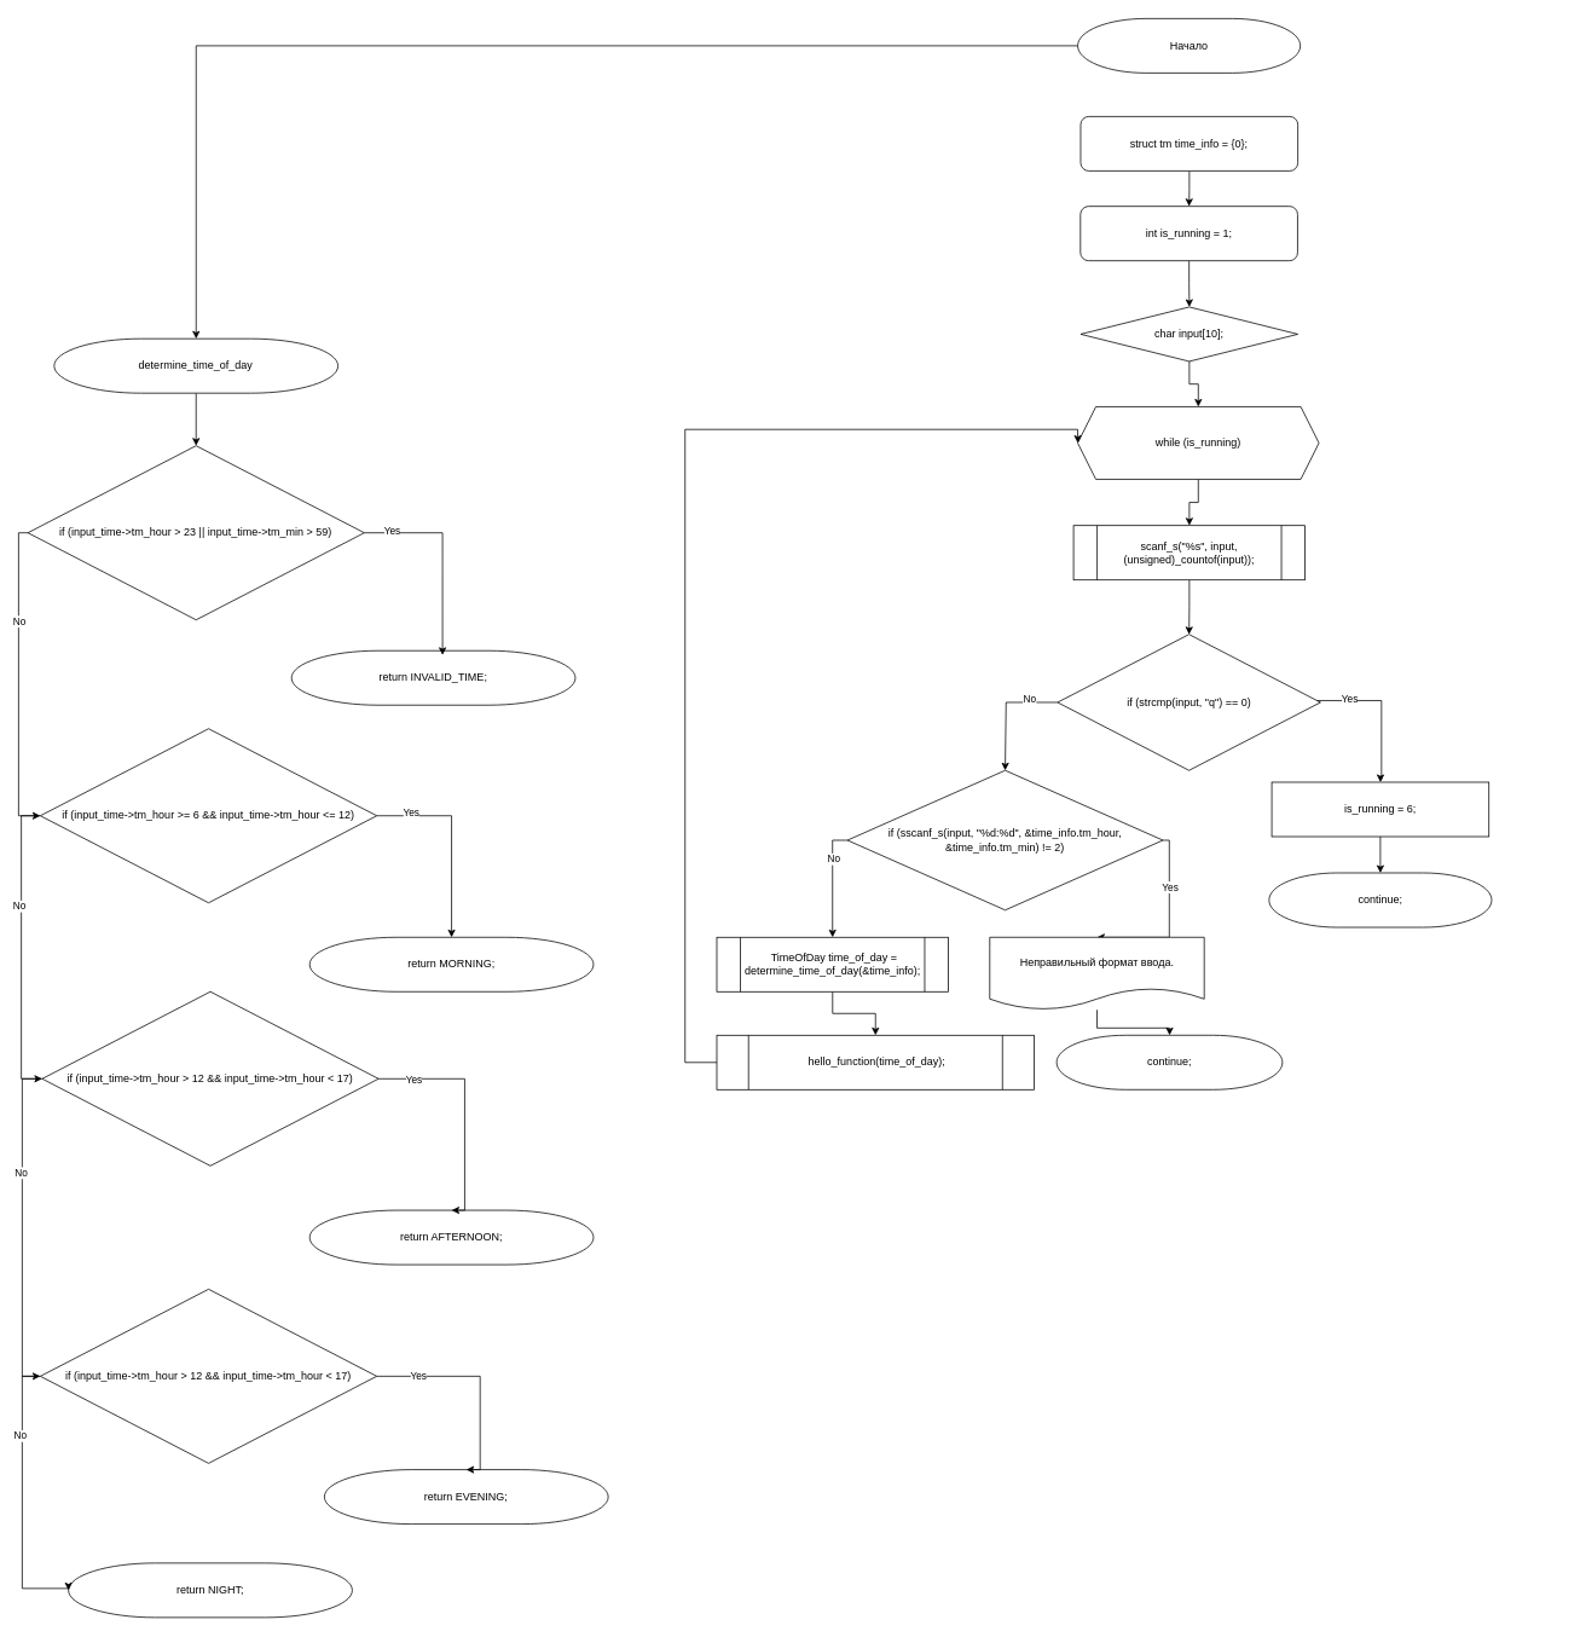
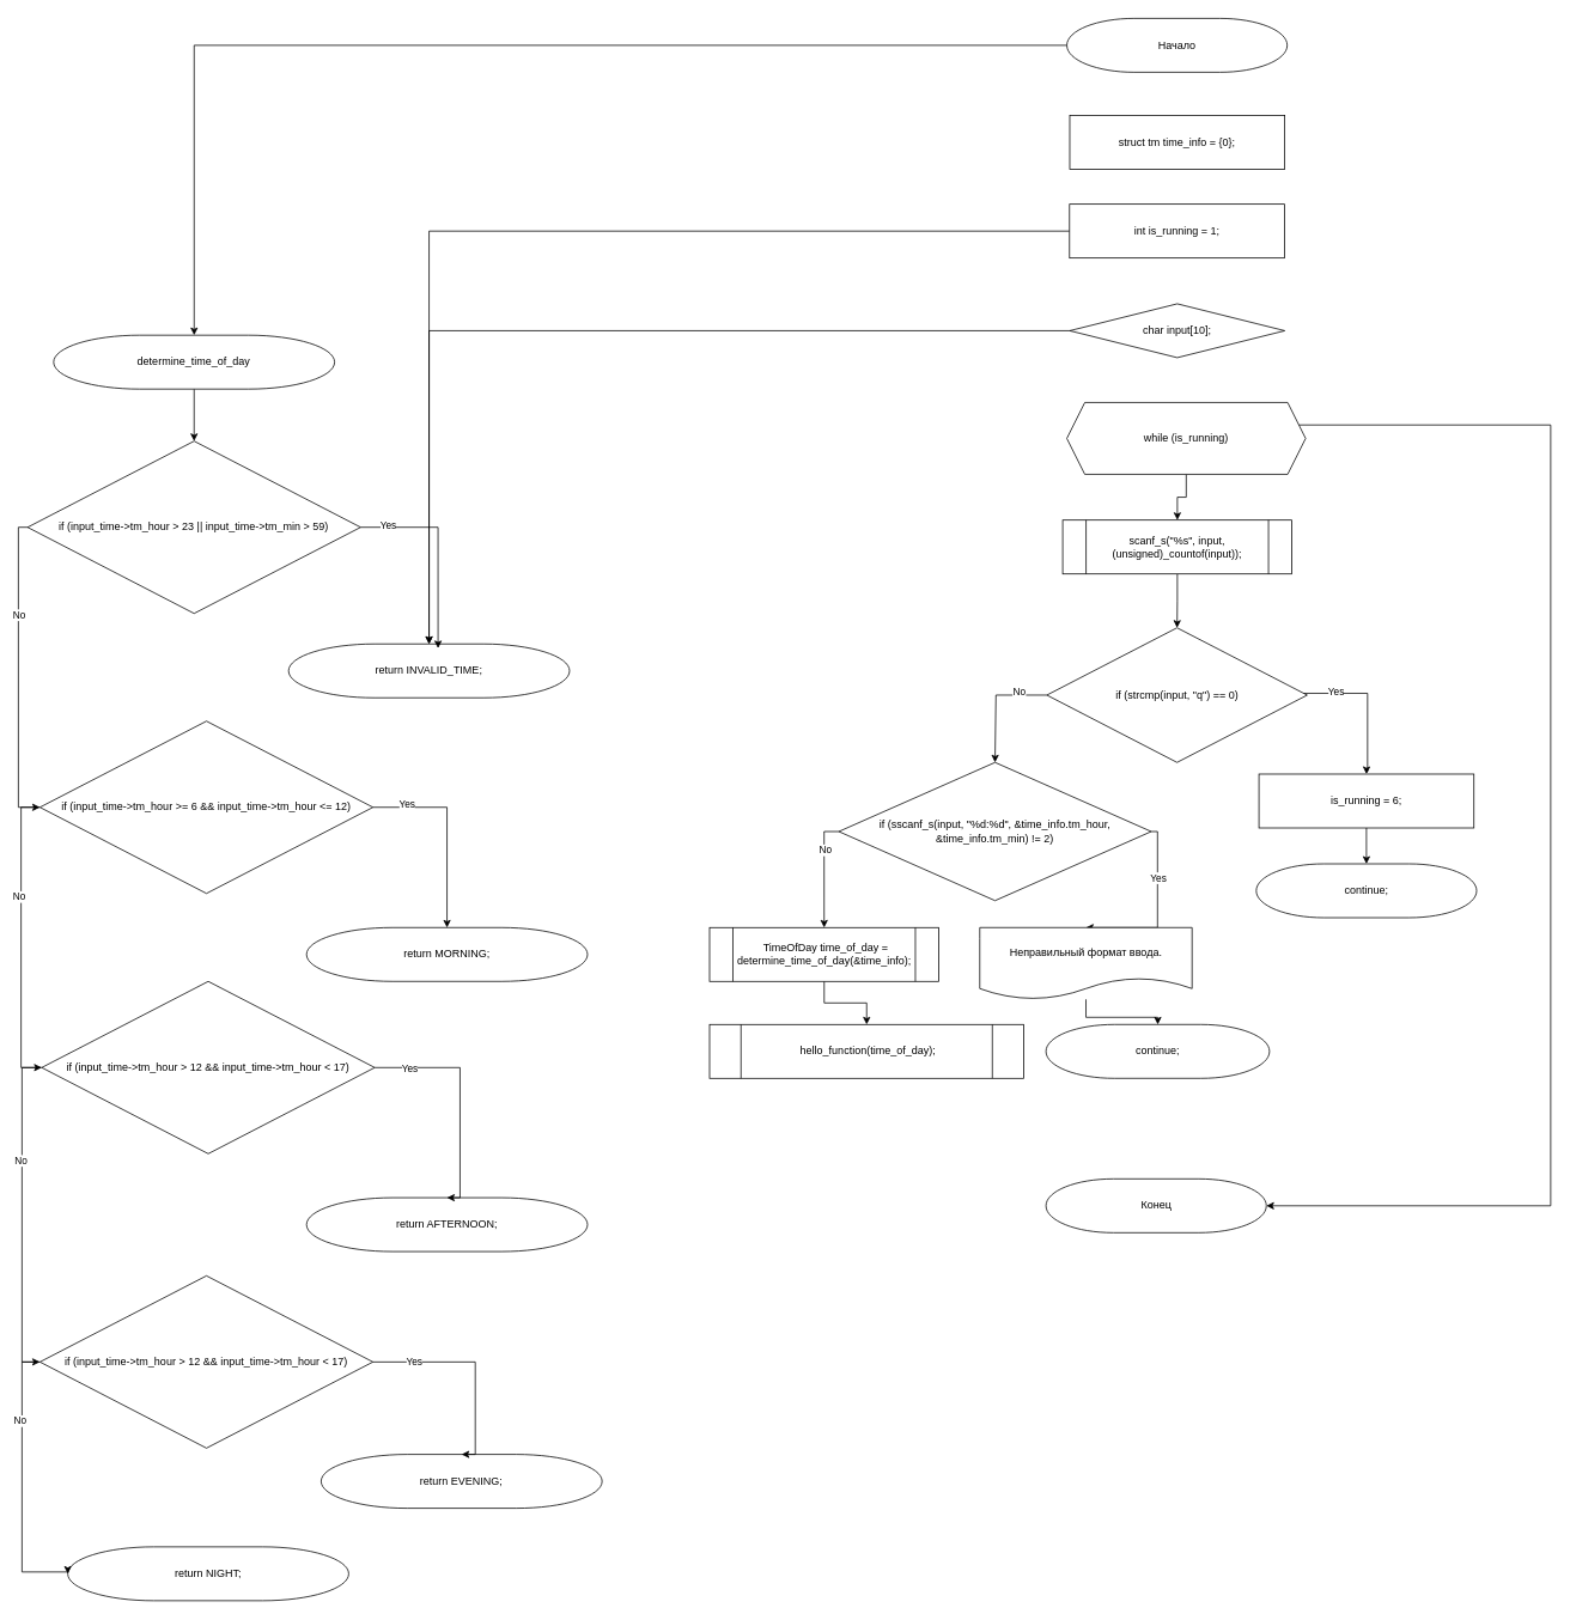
  <mxCell id="0" />
  <mxCell id="1" parent="0" />
  <mxCell id="2" value="" style="edgeStyle=orthogonalEdgeStyle;rounded=0;orthogonalLoop=1;jettySize=auto;html=1;" parent="1" source="3" target="37" edge="1"><mxGeometry relative="1" as="geometry" /></mxCell>
  <mxCell id="3" value="Начало" style="strokeWidth=1;html=1;shape=mxgraph.flowchart.terminator;whiteSpace=wrap;" parent="1" vertex="1"><mxGeometry x="1188" y="20" width="245.5" height="60" as="geometry" /></mxCell>
- <mxCell id="4" value="" style="edgeStyle=orthogonalEdgeStyle;rounded=0;orthogonalLoop=1;jettySize=auto;html=1;" edge="1" parent="1" source="5" target="7"><mxGeometry relative="1" as="geometry" /></mxCell>
- <mxCell id="5" value="struct tm time_info = {0};" style="whiteSpace=wrap;html=1;rounded=1;" parent="1" vertex="1"><mxGeometry x="1191.25" y="128" width="239.5" height="60" as="geometry" /></mxCell>
- <mxCell id="6" value="" style="edgeStyle=orthogonalEdgeStyle;rounded=0;orthogonalLoop=1;jettySize=auto;html=1;" edge="1" parent="1" source="7" target="9"><mxGeometry relative="1" as="geometry" /></mxCell>
- <mxCell id="7" value="int is_running = 1;" style="whiteSpace=wrap;html=1;rounded=1;" vertex="1" parent="1"><mxGeometry x="1191" y="227" width="239.5" height="60" as="geometry" /></mxCell>
- <mxCell id="8" value="" style="edgeStyle=orthogonalEdgeStyle;rounded=0;orthogonalLoop=1;jettySize=auto;html=1;" edge="1" parent="1" source="9" target="12"><mxGeometry relative="1" as="geometry" /></mxCell>
+ <mxCell id="5" value="struct tm time_info = {0};" style="rounded=0;whiteSpace=wrap;html=1;" parent="1" vertex="1"><mxGeometry x="1191.25" y="128" width="239.5" height="60" as="geometry" /></mxCell>
+ <mxCell id="6" value="" style="edgeStyle=orthogonalEdgeStyle;rounded=0;orthogonalLoop=1;jettySize=auto;html=1;" edge="1" parent="1" source="7" target="41"><mxGeometry relative="1" as="geometry" /></mxCell>
+ <mxCell id="7" value="int is_running = 1;" style="rounded=0;whiteSpace=wrap;html=1;" vertex="1" parent="1"><mxGeometry x="1191" y="227" width="239.5" height="60" as="geometry" /></mxCell>
+ <mxCell id="8" value="" style="edgeStyle=orthogonalEdgeStyle;rounded=0;orthogonalLoop=1;jettySize=auto;html=1;" edge="1" parent="1" source="9" target="41"><mxGeometry relative="1" as="geometry" /></mxCell>
  <mxCell id="9" value="char input[10];" style="rhombus;whiteSpace=wrap;html=1;" vertex="1" parent="1"><mxGeometry x="1191.25" y="338" width="239.5" height="60" as="geometry" /></mxCell>
  <mxCell id="10" value="" style="edgeStyle=orthogonalEdgeStyle;rounded=0;orthogonalLoop=1;jettySize=auto;html=1;" edge="1" parent="1" source="12" target="14"><mxGeometry relative="1" as="geometry" /></mxCell>
+ <mxCell id="11" style="edgeStyle=orthogonalEdgeStyle;rounded=0;orthogonalLoop=1;jettySize=auto;html=1;entryX=1;entryY=0.5;entryDx=0;entryDy=0;entryPerimeter=0;" edge="1" parent="1" source="12" target="35"><mxGeometry relative="1" as="geometry"><mxPoint x="1750.963" y="1223.473" as="targetPoint" /><Array as="points"><mxPoint x="1727" y="473" /><mxPoint x="1727" y="1343" /></Array></mxGeometry></mxCell>
  <mxCell id="12" value="while (is_running)" style="shape=hexagon;perimeter=hexagonPerimeter2;whiteSpace=wrap;html=1;fixedSize=1;" vertex="1" parent="1"><mxGeometry x="1188" y="448" width="266" height="80" as="geometry" /></mxCell>
  <mxCell id="13" value="" style="edgeStyle=orthogonalEdgeStyle;rounded=0;orthogonalLoop=1;jettySize=auto;html=1;" edge="1" parent="1" source="14" target="17"><mxGeometry relative="1" as="geometry" /></mxCell>
  <mxCell id="14" value="scanf_s(&quot;%s&quot;, input, (unsigned)_countof(input));" style="shape=process;whiteSpace=wrap;html=1;backgroundOutline=1;" vertex="1" parent="1"><mxGeometry x="1183.38" y="579" width="255.25" height="60" as="geometry" /></mxCell>
  <mxCell id="15" style="edgeStyle=orthogonalEdgeStyle;rounded=0;orthogonalLoop=1;jettySize=auto;html=1;entryX=0.5;entryY=0;entryDx=0;entryDy=0;" edge="1" parent="1" source="17" target="27"><mxGeometry relative="1" as="geometry"><Array as="points"><mxPoint x="1109" y="774" /></Array></mxGeometry></mxCell>
  <mxCell id="16" value="No" style="edgeLabel;html=1;align=center;verticalAlign=middle;resizable=0;points=[];" vertex="1" connectable="0" parent="15"><mxGeometry x="-0.537" y="-4" relative="1" as="geometry"><mxPoint as="offset" /></mxGeometry></mxCell>
  <mxCell id="17" value="if (strcmp(input, &quot;q&quot;) == 0)" style="rhombus;whiteSpace=wrap;html=1;" vertex="1" parent="1"><mxGeometry x="1165.75" y="699" width="290" height="150" as="geometry" /></mxCell>
  <mxCell id="18" value="" style="edgeStyle=orthogonalEdgeStyle;rounded=0;orthogonalLoop=1;jettySize=auto;html=1;" edge="1" parent="1" source="19" target="20"><mxGeometry relative="1" as="geometry" /></mxCell>
  <mxCell id="19" value="is_running = 6;" style="rounded=0;whiteSpace=wrap;html=1;" vertex="1" parent="1"><mxGeometry x="1402" y="862" width="239.5" height="60" as="geometry" /></mxCell>
  <mxCell id="20" value="continue;" style="strokeWidth=1;html=1;shape=mxgraph.flowchart.terminator;whiteSpace=wrap;" vertex="1" parent="1"><mxGeometry x="1399" y="962" width="245.5" height="60" as="geometry" /></mxCell>
  <mxCell id="21" style="edgeStyle=orthogonalEdgeStyle;rounded=0;orthogonalLoop=1;jettySize=auto;html=1;entryX=0.5;entryY=0;entryDx=0;entryDy=0;" edge="1" parent="1" source="17" target="19"><mxGeometry relative="1" as="geometry"><Array as="points"><mxPoint x="1523" y="772" /><mxPoint x="1523" y="859" /></Array></mxGeometry></mxCell>
  <mxCell id="22" value="Yes" style="edgeLabel;html=1;align=center;verticalAlign=middle;resizable=0;points=[];" vertex="1" connectable="0" parent="21"><mxGeometry x="-0.551" y="3" relative="1" as="geometry"><mxPoint as="offset" /></mxGeometry></mxCell>
  <mxCell id="23" style="edgeStyle=orthogonalEdgeStyle;rounded=0;orthogonalLoop=1;jettySize=auto;html=1;entryX=0.5;entryY=0;entryDx=0;entryDy=0;" edge="1" parent="1" source="27" target="29"><mxGeometry relative="1" as="geometry"><Array as="points"><mxPoint x="1289" y="926" /></Array></mxGeometry></mxCell>
  <mxCell id="24" value="Yes" style="edgeLabel;html=1;align=center;verticalAlign=middle;resizable=0;points=[];" vertex="1" connectable="0" parent="23"><mxGeometry x="-0.397" relative="1" as="geometry"><mxPoint as="offset" /></mxGeometry></mxCell>
  <mxCell id="25" style="edgeStyle=orthogonalEdgeStyle;rounded=0;orthogonalLoop=1;jettySize=auto;html=1;entryX=0.5;entryY=0;entryDx=0;entryDy=0;" edge="1" parent="1" source="27" target="32"><mxGeometry relative="1" as="geometry"><Array as="points"><mxPoint x="918" y="926" /></Array></mxGeometry></mxCell>
  <mxCell id="26" value="No" style="edgeLabel;html=1;align=center;verticalAlign=middle;resizable=0;points=[];" vertex="1" connectable="0" parent="25"><mxGeometry x="-0.399" y="1" relative="1" as="geometry"><mxPoint as="offset" /></mxGeometry></mxCell>
  <mxCell id="27" value="if (sscanf_s(input, &quot;%d:%d&quot;, &amp;amp;time_info.tm_hour, &amp;amp;time_info.tm_min) != 2)" style="rhombus;whiteSpace=wrap;html=1;" vertex="1" parent="1"><mxGeometry x="934" y="849" width="348" height="154" as="geometry" /></mxCell>
  <mxCell id="28" value="" style="edgeStyle=orthogonalEdgeStyle;rounded=0;orthogonalLoop=1;jettySize=auto;html=1;" edge="1" parent="1" source="29" target="30"><mxGeometry relative="1" as="geometry" /></mxCell>
  <mxCell id="29" value="Неправильный формат ввода." style="shape=document;whiteSpace=wrap;html=1;boundedLbl=1;" vertex="1" parent="1"><mxGeometry x="1091" y="1033" width="236.5" height="80" as="geometry" /></mxCell>
  <mxCell id="30" value="continue;" style="strokeWidth=1;html=1;shape=mxgraph.flowchart.terminator;whiteSpace=wrap;" vertex="1" parent="1"><mxGeometry x="1164.75" y="1141" width="249" height="60" as="geometry" /></mxCell>
  <mxCell id="31" value="" style="edgeStyle=orthogonalEdgeStyle;rounded=0;orthogonalLoop=1;jettySize=auto;html=1;" edge="1" parent="1" source="32" target="34"><mxGeometry relative="1" as="geometry" /></mxCell>
  <mxCell id="32" value="&amp;nbsp;TimeOfDay time_of_day = determine_time_of_day(&amp;amp;time_info);" style="shape=process;whiteSpace=wrap;html=1;backgroundOutline=1;" vertex="1" parent="1"><mxGeometry x="790" y="1033" width="255.25" height="60" as="geometry" /></mxCell>
- <mxCell id="33" style="edgeStyle=orthogonalEdgeStyle;rounded=0;orthogonalLoop=1;jettySize=auto;html=1;entryX=0;entryY=0.5;entryDx=0;entryDy=0;" edge="1" parent="1" source="34" target="12"><mxGeometry relative="1" as="geometry"><Array as="points"><mxPoint y="1171" x="755" /><mxPoint y="473" x="755" /></Array></mxGeometry></mxCell>
  <mxCell id="34" value="&amp;nbsp;hello_function(time_of_day);" style="shape=process;whiteSpace=wrap;html=1;backgroundOutline=1;" vertex="1" parent="1"><mxGeometry x="790" y="1141" width="350" height="60" as="geometry" /></mxCell>
+ <mxCell id="35" value="Конец" style="strokeWidth=1;html=1;shape=mxgraph.flowchart.terminator;whiteSpace=wrap;" vertex="1" parent="1"><mxGeometry x="1164.75" y="1313" width="245.5" height="60" as="geometry" /></mxCell>
  <mxCell id="36" value="" style="edgeStyle=orthogonalEdgeStyle;rounded=0;orthogonalLoop=1;jettySize=auto;html=1;" edge="1" parent="1" source="37" target="40"><mxGeometry relative="1" as="geometry" /></mxCell>
  <mxCell id="37" value="determine_time_of_day" style="strokeWidth=1;html=1;shape=mxgraph.flowchart.terminator;whiteSpace=wrap;" vertex="1" parent="1"><mxGeometry x="59.25" y="373" width="313" height="60" as="geometry" /></mxCell>
  <mxCell id="38" style="edgeStyle=orthogonalEdgeStyle;rounded=0;orthogonalLoop=1;jettySize=auto;html=1;entryX=0;entryY=0.5;entryDx=0;entryDy=0;" edge="1" parent="1" source="40" target="44"><mxGeometry relative="1" as="geometry"><Array as="points"><mxPoint x="20" y="587" /><mxPoint x="20" y="899" /></Array></mxGeometry></mxCell>
  <mxCell id="39" value="No" style="edgeLabel;html=1;align=center;verticalAlign=middle;resizable=0;points=[];" vertex="1" connectable="0" parent="38"><mxGeometry x="-0.377" relative="1" as="geometry"><mxPoint as="offset" /></mxGeometry></mxCell>
  <mxCell id="40" value="if (input_time-&amp;gt;tm_hour &amp;gt; 23 || input_time-&amp;gt;tm_min &amp;gt; 59)" style="rhombus;whiteSpace=wrap;html=1;" vertex="1" parent="1"><mxGeometry x="30.25" y="491" width="371" height="192" as="geometry" /></mxCell>
  <mxCell id="41" value="return INVALID_TIME;" style="strokeWidth=1;html=1;shape=mxgraph.flowchart.terminator;whiteSpace=wrap;" vertex="1" parent="1"><mxGeometry x="321" y="717" width="313" height="60" as="geometry" /></mxCell>
  <mxCell id="42" style="edgeStyle=orthogonalEdgeStyle;rounded=0;orthogonalLoop=1;jettySize=auto;html=1;entryX=0;entryY=0.5;entryDx=0;entryDy=0;" edge="1" parent="1" source="44" target="52"><mxGeometry relative="1" as="geometry"><Array as="points"><mxPoint x="23" y="899" /><mxPoint x="23" y="1189" /></Array></mxGeometry></mxCell>
  <mxCell id="43" value="No" style="edgeLabel;html=1;align=center;verticalAlign=middle;resizable=0;points=[];" vertex="1" connectable="0" parent="42"><mxGeometry x="-0.282" y="-3" relative="1" as="geometry"><mxPoint as="offset" /></mxGeometry></mxCell>
  <mxCell id="44" value="if (input_time-&amp;gt;tm_hour &amp;gt;= 6 &amp;amp;&amp;amp; input_time-&amp;gt;tm_hour &amp;lt;= 12)" style="rhombus;whiteSpace=wrap;html=1;" vertex="1" parent="1"><mxGeometry x="44" y="803" width="371" height="192" as="geometry" /></mxCell>
  <mxCell id="45" style="edgeStyle=orthogonalEdgeStyle;rounded=0;orthogonalLoop=1;jettySize=auto;html=1;entryX=0.532;entryY=0.08;entryDx=0;entryDy=0;entryPerimeter=0;" edge="1" parent="1" source="40" target="41"><mxGeometry relative="1" as="geometry"><Array as="points"><mxPoint x="488" y="587" /></Array></mxGeometry></mxCell>
  <mxCell id="46" value="Yes" style="edgeLabel;html=1;align=center;verticalAlign=middle;resizable=0;points=[];" vertex="1" connectable="0" parent="45"><mxGeometry x="-0.731" y="3" relative="1" as="geometry"><mxPoint as="offset" /></mxGeometry></mxCell>
  <mxCell id="47" value="return MORNING;" style="strokeWidth=1;html=1;shape=mxgraph.flowchart.terminator;whiteSpace=wrap;" vertex="1" parent="1"><mxGeometry x="341" y="1033" width="313" height="60" as="geometry" /></mxCell>
  <mxCell id="48" style="edgeStyle=orthogonalEdgeStyle;rounded=0;orthogonalLoop=1;jettySize=auto;html=1;entryX=0.5;entryY=0;entryDx=0;entryDy=0;entryPerimeter=0;" edge="1" parent="1" source="44" target="47"><mxGeometry relative="1" as="geometry"><Array as="points"><mxPoint x="498" y="899" /></Array></mxGeometry></mxCell>
  <mxCell id="49" value="Yes" style="edgeLabel;html=1;align=center;verticalAlign=middle;resizable=0;points=[];" vertex="1" connectable="0" parent="48"><mxGeometry x="-0.657" y="4" relative="1" as="geometry"><mxPoint as="offset" /></mxGeometry></mxCell>
  <mxCell id="50" style="edgeStyle=orthogonalEdgeStyle;rounded=0;orthogonalLoop=1;jettySize=auto;html=1;entryX=0;entryY=0.5;entryDx=0;entryDy=0;" edge="1" parent="1" source="52" target="56"><mxGeometry relative="1" as="geometry"><Array as="points"><mxPoint x="24" y="1189" /><mxPoint x="24" y="1517" /></Array></mxGeometry></mxCell>
  <mxCell id="51" value="No" style="edgeLabel;html=1;align=center;verticalAlign=middle;resizable=0;points=[];" vertex="1" connectable="0" parent="50"><mxGeometry x="-0.325" y="-2" relative="1" as="geometry"><mxPoint as="offset" /></mxGeometry></mxCell>
  <mxCell id="52" value="if (input_time-&amp;gt;tm_hour &amp;gt; 12 &amp;amp;&amp;amp; input_time-&amp;gt;tm_hour &amp;lt; 17)" style="rhombus;whiteSpace=wrap;html=1;" vertex="1" parent="1"><mxGeometry x="46" y="1093" width="371" height="192" as="geometry" /></mxCell>
  <mxCell id="53" value="return AFTERNOON;" style="strokeWidth=1;html=1;shape=mxgraph.flowchart.terminator;whiteSpace=wrap;" vertex="1" parent="1"><mxGeometry x="341" y="1334" width="313" height="60" as="geometry" /></mxCell>
  <mxCell id="54" style="edgeStyle=orthogonalEdgeStyle;rounded=0;orthogonalLoop=1;jettySize=auto;html=1;entryX=0.5;entryY=0;entryDx=0;entryDy=0;entryPerimeter=0;" edge="1" parent="1" source="52" target="53"><mxGeometry relative="1" as="geometry"><Array as="points"><mxPoint x="512" y="1189" /></Array></mxGeometry></mxCell>
  <mxCell id="55" value="Yes" style="edgeLabel;html=1;align=center;verticalAlign=middle;resizable=0;points=[];" vertex="1" connectable="0" parent="54"><mxGeometry x="-0.698" y="-1" relative="1" as="geometry"><mxPoint as="offset" /></mxGeometry></mxCell>
  <mxCell id="56" value="if (input_time-&amp;gt;tm_hour &amp;gt; 12 &amp;amp;&amp;amp; input_time-&amp;gt;tm_hour &amp;lt; 17)" style="rhombus;whiteSpace=wrap;html=1;" vertex="1" parent="1"><mxGeometry x="44" y="1421" width="371" height="192" as="geometry" /></mxCell>
  <mxCell id="57" value="return EVENING;" style="strokeWidth=1;html=1;shape=mxgraph.flowchart.terminator;whiteSpace=wrap;" vertex="1" parent="1"><mxGeometry x="357.25" y="1620" width="313" height="60" as="geometry" /></mxCell>
  <mxCell id="58" style="edgeStyle=orthogonalEdgeStyle;rounded=0;orthogonalLoop=1;jettySize=auto;html=1;entryX=0.5;entryY=0;entryDx=0;entryDy=0;entryPerimeter=0;" edge="1" parent="1" source="56" target="57"><mxGeometry relative="1" as="geometry"><Array as="points"><mxPoint x="529" y="1517" /></Array></mxGeometry></mxCell>
  <mxCell id="59" value="Yes" style="edgeLabel;html=1;align=center;verticalAlign=middle;resizable=0;points=[];" vertex="1" connectable="0" parent="58"><mxGeometry x="-0.614" y="1" relative="1" as="geometry"><mxPoint as="offset" /></mxGeometry></mxCell>
  <mxCell id="60" value="return NIGHT;" style="strokeWidth=1;html=1;shape=mxgraph.flowchart.terminator;whiteSpace=wrap;" vertex="1" parent="1"><mxGeometry x="75" y="1723" width="313" height="60" as="geometry" /></mxCell>
  <mxCell id="61" style="edgeStyle=orthogonalEdgeStyle;rounded=0;orthogonalLoop=1;jettySize=auto;html=1;entryX=0;entryY=0.5;entryDx=0;entryDy=0;entryPerimeter=0;" edge="1" parent="1" source="56" target="60"><mxGeometry relative="1" as="geometry"><Array as="points"><mxPoint x="24" y="1517" /><mxPoint x="24" y="1751" /></Array></mxGeometry></mxCell>
  <mxCell id="62" value="No" style="edgeLabel;html=1;align=center;verticalAlign=middle;resizable=0;points=[];" vertex="1" connectable="0" parent="61"><mxGeometry x="-0.447" y="-3" relative="1" as="geometry"><mxPoint as="offset" /></mxGeometry></mxCell>
